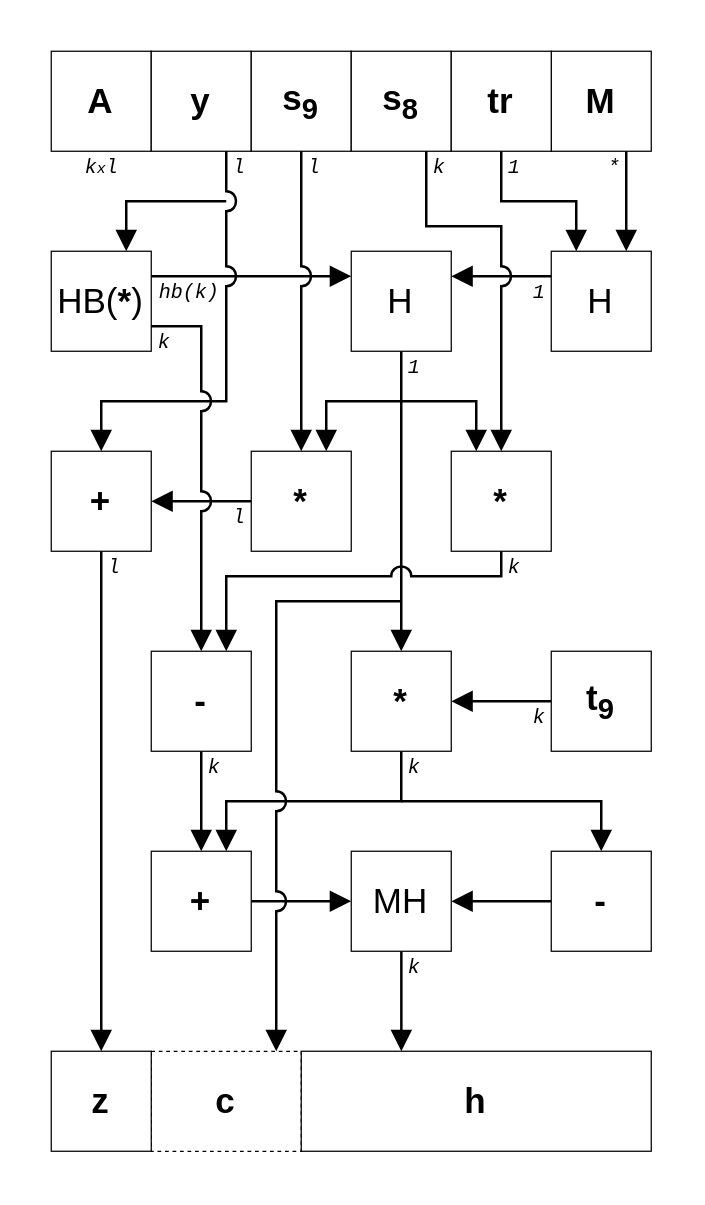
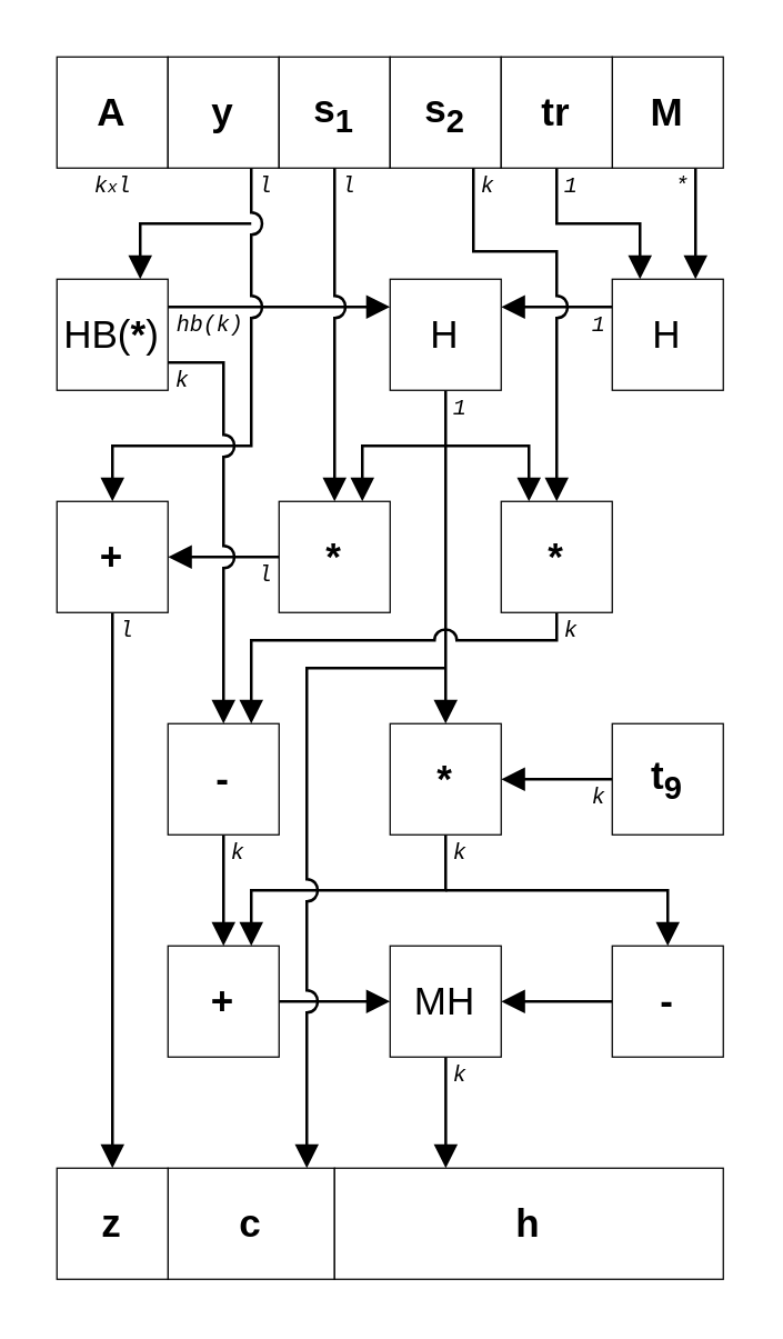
  <mxCell id="0" />
  <mxCell id="1" parent="0" />
  <mxCell id="2" style="edgeStyle=orthogonalEdgeStyle;rounded=0;jumpStyle=arc;jumpSize=8;orthogonalLoop=1;jettySize=auto;html=1;entryX=0.5;entryY=0;entryDx=0;entryDy=0;endArrow=block;endFill=1;" parent="1" source="19" target="39" edge="1"><mxGeometry relative="1" as="geometry" /></mxCell>
  <mxCell id="3" value="&lt;b&gt;A&lt;/b&gt;" style="rounded=0;whiteSpace=wrap;html=1;strokeWidth=0.5;fontFamily=Helvetica;fontSize=14;fillColor=default;" parent="1" vertex="1"><mxGeometry x="20" y="20" width="40" height="40" as="geometry" /></mxCell>
  <mxCell id="4" value="&lt;b&gt;y&lt;/b&gt;" style="rounded=0;whiteSpace=wrap;html=1;strokeWidth=0.5;fontFamily=Helvetica;fontSize=14;fillColor=default;" parent="1" vertex="1"><mxGeometry x="60" y="20" width="40" height="40" as="geometry" /></mxCell>
- <mxCell id="5" value="&lt;b&gt;s&lt;sub&gt;9&lt;/sub&gt;&lt;/b&gt;" style="rounded=0;whiteSpace=wrap;html=1;strokeWidth=0.5;fontFamily=Helvetica;fontSize=14;fillColor=default;" parent="1" vertex="1"><mxGeometry x="100" y="20" width="40" height="40" as="geometry" /></mxCell>
+ <mxCell id="5" value="&lt;b&gt;s&lt;sub&gt;1&lt;/sub&gt;&lt;/b&gt;" style="rounded=0;whiteSpace=wrap;html=1;strokeWidth=0.5;fontFamily=Helvetica;fontSize=14;fillColor=default;" parent="1" vertex="1"><mxGeometry x="100" y="20" width="40" height="40" as="geometry" /></mxCell>
  <mxCell id="6" style="edgeStyle=orthogonalEdgeStyle;rounded=0;orthogonalLoop=1;jettySize=auto;html=1;entryX=0;entryY=0.25;entryDx=0;entryDy=0;endArrow=block;endFill=1;exitX=1;exitY=0.25;exitDx=0;exitDy=0;" parent="1" source="8" target="19" edge="1"><mxGeometry relative="1" as="geometry" /></mxCell>
  <mxCell id="7" style="edgeStyle=orthogonalEdgeStyle;rounded=0;jumpStyle=arc;jumpSize=8;orthogonalLoop=1;jettySize=auto;html=1;exitX=0.75;exitY=0;exitDx=0;exitDy=0;endArrow=block;endFill=1;entryX=0.75;entryY=0;entryDx=0;entryDy=0;" parent="1" target="8" edge="1"><mxGeometry relative="1" as="geometry"><mxPoint x="90" y="80" as="sourcePoint" /><Array as="points"><mxPoint x="50" y="80" /></Array></mxGeometry></mxCell>
  <mxCell id="8" value="HB(&lt;b&gt;*&lt;/b&gt;)" style="rounded=0;whiteSpace=wrap;html=1;strokeWidth=0.5;fontFamily=Helvetica;fontSize=14;fillColor=default;" parent="1" vertex="1"><mxGeometry x="20" y="100" width="40" height="40" as="geometry" /></mxCell>
  <mxCell id="9" value="&lt;font face=&quot;Courier New&quot; style=&quot;font-size: 8px;&quot;&gt;k&lt;/font&gt;&lt;font face=&quot;Courier New&quot; style=&quot;font-size: 6px;&quot;&gt;x&lt;/font&gt;&lt;font face=&quot;Courier New&quot; style=&quot;font-size: 8px;&quot;&gt;l&lt;/font&gt;" style="text;html=1;align=center;verticalAlign=middle;resizable=0;points=[];autosize=1;strokeColor=none;fillColor=none;fontStyle=2" parent="1" vertex="1"><mxGeometry x="20" y="50" width="40" height="30" as="geometry" /></mxCell>
- <mxCell id="10" value="&lt;b&gt;c&lt;/b&gt;" style="rounded=0;whiteSpace=wrap;html=1;strokeWidth=0.5;fontFamily=Helvetica;fontSize=14;fillColor=default;dashed=1;" parent="1" vertex="1"><mxGeometry x="60" y="420" width="60" height="40" as="geometry" /></mxCell>
+ <mxCell id="10" value="&lt;b&gt;c&lt;/b&gt;" style="rounded=0;whiteSpace=wrap;html=1;strokeWidth=0.5;fontFamily=Helvetica;fontSize=14;fillColor=default;" parent="1" vertex="1"><mxGeometry x="60" y="420" width="60" height="40" as="geometry" /></mxCell>
  <mxCell id="11" value="&lt;b&gt;z&lt;/b&gt;" style="rounded=0;whiteSpace=wrap;html=1;strokeWidth=0.5;fontFamily=Helvetica;fontSize=14;fillColor=default;" parent="1" vertex="1"><mxGeometry x="20" y="420" width="40" height="40" as="geometry" /></mxCell>
  <mxCell id="12" style="edgeStyle=orthogonalEdgeStyle;rounded=0;orthogonalLoop=1;jettySize=auto;html=1;exitX=0.75;exitY=1;exitDx=0;exitDy=0;entryX=0.75;entryY=0;entryDx=0;entryDy=0;endArrow=block;endFill=1;" parent="1" source="13" target="18" edge="1"><mxGeometry relative="1" as="geometry" /></mxCell>
  <mxCell id="13" value="&lt;b&gt;M&lt;/b&gt;" style="rounded=0;whiteSpace=wrap;html=1;strokeWidth=0.5;fontFamily=Helvetica;fontSize=14;fillColor=default;" parent="1" vertex="1"><mxGeometry x="220" y="20" width="40" height="40" as="geometry" /></mxCell>
- <mxCell id="14" value="&lt;b&gt;s&lt;sub&gt;8&lt;/sub&gt;&lt;/b&gt;" style="rounded=0;whiteSpace=wrap;html=1;strokeWidth=0.5;fontFamily=Helvetica;fontSize=14;fillColor=default;" parent="1" vertex="1"><mxGeometry x="140" y="20" width="40" height="40" as="geometry" /></mxCell>
+ <mxCell id="14" value="&lt;b&gt;s&lt;sub&gt;2&lt;/sub&gt;&lt;/b&gt;" style="rounded=0;whiteSpace=wrap;html=1;strokeWidth=0.5;fontFamily=Helvetica;fontSize=14;fillColor=default;" parent="1" vertex="1"><mxGeometry x="140" y="20" width="40" height="40" as="geometry" /></mxCell>
  <mxCell id="15" style="edgeStyle=orthogonalEdgeStyle;rounded=0;orthogonalLoop=1;jettySize=auto;html=1;entryX=0.25;entryY=0;entryDx=0;entryDy=0;endArrow=block;endFill=1;" parent="1" source="16" target="18" edge="1"><mxGeometry relative="1" as="geometry" /></mxCell>
  <mxCell id="16" value="&lt;b&gt;tr&lt;/b&gt;" style="rounded=0;whiteSpace=wrap;html=1;strokeWidth=0.5;fontFamily=Helvetica;fontSize=14;fillColor=default;" parent="1" vertex="1"><mxGeometry x="180" y="20" width="40" height="40" as="geometry" /></mxCell>
  <mxCell id="17" style="edgeStyle=orthogonalEdgeStyle;rounded=0;orthogonalLoop=1;jettySize=auto;html=1;entryX=1;entryY=0.25;entryDx=0;entryDy=0;endArrow=block;endFill=1;exitX=0;exitY=0.25;exitDx=0;exitDy=0;" parent="1" source="18" target="19" edge="1"><mxGeometry relative="1" as="geometry" /></mxCell>
  <mxCell id="18" value="H" style="rounded=0;whiteSpace=wrap;html=1;strokeWidth=0.5;fontFamily=Helvetica;fontSize=14;fillColor=default;" parent="1" vertex="1"><mxGeometry x="220" y="100" width="40" height="40" as="geometry" /></mxCell>
  <mxCell id="19" value="H" style="rounded=0;whiteSpace=wrap;html=1;strokeWidth=0.5;fontFamily=Helvetica;fontSize=14;fillColor=default;" parent="1" vertex="1"><mxGeometry x="140" y="100" width="40" height="40" as="geometry" /></mxCell>
  <mxCell id="20" style="edgeStyle=orthogonalEdgeStyle;rounded=0;jumpStyle=arc;jumpSize=8;orthogonalLoop=1;jettySize=auto;html=1;entryX=0.5;entryY=0;entryDx=0;entryDy=0;endArrow=block;endFill=1;" parent="1" source="21" target="11" edge="1"><mxGeometry relative="1" as="geometry" /></mxCell>
  <mxCell id="21" value="&lt;b&gt;+&lt;/b&gt;" style="rounded=0;whiteSpace=wrap;html=1;strokeWidth=0.5;fontFamily=Helvetica;fontSize=14;fillColor=default;" parent="1" vertex="1"><mxGeometry x="20" y="180" width="40" height="40" as="geometry" /></mxCell>
  <mxCell id="22" style="edgeStyle=orthogonalEdgeStyle;rounded=0;orthogonalLoop=1;jettySize=auto;html=1;exitX=0.75;exitY=1;exitDx=0;exitDy=0;entryX=0.5;entryY=0;entryDx=0;entryDy=0;endArrow=block;endFill=1;jumpStyle=arc;jumpSize=8;" parent="1" source="4" target="21" edge="1"><mxGeometry relative="1" as="geometry"><Array as="points"><mxPoint x="90" y="160" /><mxPoint x="40" y="160" /></Array></mxGeometry></mxCell>
  <mxCell id="23" style="edgeStyle=orthogonalEdgeStyle;rounded=0;jumpStyle=arc;jumpSize=8;orthogonalLoop=1;jettySize=auto;html=1;entryX=1;entryY=0.5;entryDx=0;entryDy=0;endArrow=block;endFill=1;" parent="1" source="25" target="21" edge="1"><mxGeometry relative="1" as="geometry" /></mxCell>
  <mxCell id="24" style="edgeStyle=orthogonalEdgeStyle;rounded=0;jumpStyle=arc;jumpSize=8;orthogonalLoop=1;jettySize=auto;html=1;exitX=0.75;exitY=0;exitDx=0;exitDy=0;endArrow=block;endFill=1;entryX=0.75;entryY=0;entryDx=0;entryDy=0;" parent="1" target="25" edge="1"><mxGeometry relative="1" as="geometry"><mxPoint x="160" y="160" as="sourcePoint" /><Array as="points"><mxPoint x="130" y="160" /></Array></mxGeometry></mxCell>
  <mxCell id="25" value="&lt;b&gt;*&lt;/b&gt;" style="rounded=0;whiteSpace=wrap;html=1;strokeWidth=0.5;fontFamily=Helvetica;fontSize=14;fillColor=default;" parent="1" vertex="1"><mxGeometry x="100" y="180" width="40" height="40" as="geometry" /></mxCell>
  <mxCell id="26" style="edgeStyle=orthogonalEdgeStyle;rounded=0;jumpStyle=arc;jumpSize=8;orthogonalLoop=1;jettySize=auto;html=1;entryX=0.75;entryY=0;entryDx=0;entryDy=0;endArrow=block;endFill=1;" parent="1" source="28" target="33" edge="1"><mxGeometry relative="1" as="geometry"><Array as="points"><mxPoint x="200" y="230" /><mxPoint x="90" y="230" /></Array></mxGeometry></mxCell>
  <mxCell id="27" style="edgeStyle=orthogonalEdgeStyle;rounded=0;jumpStyle=arc;jumpSize=8;orthogonalLoop=1;jettySize=auto;html=1;endArrow=block;endFill=1;entryX=0.25;entryY=0;entryDx=0;entryDy=0;" parent="1" target="28" edge="1"><mxGeometry relative="1" as="geometry"><mxPoint x="160" y="160" as="sourcePoint" /><Array as="points"><mxPoint x="160" y="160" /><mxPoint x="190" y="160" /></Array></mxGeometry></mxCell>
  <mxCell id="28" value="&lt;b&gt;*&lt;/b&gt;" style="rounded=0;whiteSpace=wrap;html=1;strokeWidth=0.5;fontFamily=Helvetica;fontSize=14;fillColor=default;" parent="1" vertex="1"><mxGeometry x="180" y="180" width="40" height="40" as="geometry" /></mxCell>
  <mxCell id="29" style="edgeStyle=orthogonalEdgeStyle;rounded=0;jumpStyle=arc;jumpSize=8;orthogonalLoop=1;jettySize=auto;html=1;entryX=0.5;entryY=0;entryDx=0;entryDy=0;endArrow=block;endFill=1;" parent="1" source="14" target="28" edge="1"><mxGeometry relative="1" as="geometry"><Array as="points"><mxPoint x="170" y="90" /><mxPoint x="200" y="90" /></Array></mxGeometry></mxCell>
  <mxCell id="30" style="edgeStyle=orthogonalEdgeStyle;rounded=0;jumpStyle=arc;jumpSize=8;orthogonalLoop=1;jettySize=auto;html=1;endArrow=block;endFill=1;" parent="1" source="5" target="25" edge="1"><mxGeometry relative="1" as="geometry" /></mxCell>
  <mxCell id="31" style="edgeStyle=orthogonalEdgeStyle;rounded=0;jumpStyle=arc;jumpSize=8;orthogonalLoop=1;jettySize=auto;html=1;endArrow=block;endFill=1;entryX=0.5;entryY=0;entryDx=0;entryDy=0;exitX=1;exitY=0.75;exitDx=0;exitDy=0;" parent="1" source="8" target="33" edge="1"><mxGeometry relative="1" as="geometry"><mxPoint x="80" y="130" as="sourcePoint" /></mxGeometry></mxCell>
  <mxCell id="32" style="edgeStyle=orthogonalEdgeStyle;rounded=0;jumpStyle=arc;jumpSize=8;orthogonalLoop=1;jettySize=auto;html=1;entryX=0.5;entryY=0;entryDx=0;entryDy=0;endArrow=block;endFill=1;" parent="1" source="33" target="37" edge="1"><mxGeometry relative="1" as="geometry" /></mxCell>
  <mxCell id="33" value="&lt;b&gt;-&lt;/b&gt;" style="rounded=0;whiteSpace=wrap;html=1;strokeWidth=0.5;fontFamily=Helvetica;fontSize=14;fillColor=default;" parent="1" vertex="1"><mxGeometry x="60" y="260" width="40" height="40" as="geometry" /></mxCell>
  <mxCell id="34" style="edgeStyle=orthogonalEdgeStyle;rounded=0;jumpStyle=arc;jumpSize=8;orthogonalLoop=1;jettySize=auto;html=1;entryX=1;entryY=0.5;entryDx=0;entryDy=0;endArrow=block;endFill=1;" parent="1" source="35" target="39" edge="1"><mxGeometry relative="1" as="geometry" /></mxCell>
  <mxCell id="35" value="&lt;b&gt;t&lt;sub&gt;9&lt;/sub&gt;&lt;/b&gt;" style="rounded=0;whiteSpace=wrap;html=1;strokeWidth=0.5;fontFamily=Helvetica;fontSize=14;fillColor=default;" parent="1" vertex="1"><mxGeometry x="220" y="260" width="40" height="40" as="geometry" /></mxCell>
  <mxCell id="36" style="edgeStyle=orthogonalEdgeStyle;rounded=0;jumpStyle=arc;jumpSize=8;orthogonalLoop=1;jettySize=auto;html=1;entryX=0;entryY=0.5;entryDx=0;entryDy=0;endArrow=block;endFill=1;" parent="1" source="37" target="41" edge="1"><mxGeometry relative="1" as="geometry" /></mxCell>
  <mxCell id="37" value="&lt;b&gt;+&lt;/b&gt;" style="rounded=0;whiteSpace=wrap;html=1;strokeWidth=0.5;fontFamily=Helvetica;fontSize=14;fillColor=default;" parent="1" vertex="1"><mxGeometry x="60" y="340" width="40" height="40" as="geometry" /></mxCell>
  <mxCell id="38" style="edgeStyle=orthogonalEdgeStyle;rounded=0;jumpStyle=arc;jumpSize=8;orthogonalLoop=1;jettySize=auto;html=1;entryX=0.75;entryY=0;entryDx=0;entryDy=0;endArrow=block;endFill=1;" parent="1" source="39" target="37" edge="1"><mxGeometry relative="1" as="geometry"><Array as="points"><mxPoint x="160" y="320" /><mxPoint x="90" y="320" /></Array></mxGeometry></mxCell>
  <mxCell id="39" value="&lt;b&gt;*&lt;/b&gt;" style="rounded=0;whiteSpace=wrap;html=1;strokeWidth=0.5;fontFamily=Helvetica;fontSize=14;fillColor=default;" parent="1" vertex="1"><mxGeometry x="140" y="260" width="40" height="40" as="geometry" /></mxCell>
  <mxCell id="40" style="edgeStyle=orthogonalEdgeStyle;rounded=0;jumpStyle=arc;jumpSize=8;orthogonalLoop=1;jettySize=auto;html=1;entryX=0.286;entryY=0;entryDx=0;entryDy=0;entryPerimeter=0;endArrow=block;endFill=1;" parent="1" source="41" target="45" edge="1"><mxGeometry relative="1" as="geometry" /></mxCell>
  <mxCell id="41" value="MH" style="rounded=0;whiteSpace=wrap;html=1;strokeWidth=0.5;fontFamily=Helvetica;fontSize=14;fillColor=default;" parent="1" vertex="1"><mxGeometry x="140" y="340" width="40" height="40" as="geometry" /></mxCell>
  <mxCell id="42" style="edgeStyle=orthogonalEdgeStyle;rounded=0;jumpStyle=arc;jumpSize=8;orthogonalLoop=1;jettySize=auto;html=1;exitX=0;exitY=0.5;exitDx=0;exitDy=0;endArrow=block;endFill=1;" parent="1" source="44" edge="1"><mxGeometry relative="1" as="geometry"><mxPoint x="180" y="360" as="targetPoint" /><Array as="points" /></mxGeometry></mxCell>
  <mxCell id="43" style="edgeStyle=orthogonalEdgeStyle;rounded=0;jumpStyle=arc;jumpSize=8;orthogonalLoop=1;jettySize=auto;html=1;exitX=0.5;exitY=0;exitDx=0;exitDy=0;endArrow=block;endFill=1;entryX=0.5;entryY=0;entryDx=0;entryDy=0;" parent="1" target="44" edge="1"><mxGeometry relative="1" as="geometry"><mxPoint x="160" y="320" as="sourcePoint" /><Array as="points"><mxPoint x="240" y="320" /></Array></mxGeometry></mxCell>
  <mxCell id="44" value="&lt;b&gt;-&lt;/b&gt;" style="rounded=0;whiteSpace=wrap;html=1;strokeWidth=0.5;fontFamily=Helvetica;fontSize=14;fillColor=default;" parent="1" vertex="1"><mxGeometry x="220" y="340" width="40" height="40" as="geometry" /></mxCell>
  <mxCell id="45" value="&lt;b&gt;h&lt;/b&gt;" style="rounded=0;whiteSpace=wrap;html=1;strokeWidth=0.5;fontFamily=Helvetica;fontSize=14;fillColor=default;" parent="1" vertex="1"><mxGeometry x="120" y="420" width="140" height="40" as="geometry" /></mxCell>
  <mxCell id="46" style="edgeStyle=orthogonalEdgeStyle;rounded=0;jumpStyle=arc;jumpSize=8;orthogonalLoop=1;jettySize=auto;html=1;exitX=0.75;exitY=0;exitDx=0;exitDy=0;endArrow=block;endFill=1;" parent="1" target="10" edge="1"><mxGeometry relative="1" as="geometry"><mxPoint x="160" y="240" as="sourcePoint" /><Array as="points"><mxPoint x="110" y="240" /></Array></mxGeometry></mxCell>
  <mxCell id="47" value="&lt;font face=&quot;Courier New&quot;&gt;&lt;span style=&quot;font-size: 8px;&quot;&gt;l&lt;/span&gt;&lt;/font&gt;" style="text;html=1;align=center;verticalAlign=middle;resizable=0;points=[];autosize=1;strokeColor=none;fillColor=none;fontStyle=2" parent="1" vertex="1"><mxGeometry x="110" y="50" width="30" height="30" as="geometry" /></mxCell>
  <mxCell id="48" value="&lt;font face=&quot;Courier New&quot;&gt;&lt;span style=&quot;font-size: 8px;&quot;&gt;k&lt;/span&gt;&lt;/font&gt;" style="text;html=1;align=center;verticalAlign=middle;resizable=0;points=[];autosize=1;strokeColor=none;fillColor=none;fontStyle=2" parent="1" vertex="1"><mxGeometry x="160" y="50" width="30" height="30" as="geometry" /></mxCell>
  <mxCell id="49" value="&lt;font face=&quot;Courier New&quot;&gt;&lt;span style=&quot;font-size: 8px;&quot;&gt;1&lt;/span&gt;&lt;/font&gt;" style="text;html=1;align=center;verticalAlign=middle;resizable=0;points=[];autosize=1;strokeColor=none;fillColor=none;fontStyle=2" parent="1" vertex="1"><mxGeometry x="190" y="50" width="30" height="30" as="geometry" /></mxCell>
  <mxCell id="50" value="&lt;font face=&quot;Courier New&quot;&gt;&lt;span style=&quot;font-size: 8px;&quot;&gt;*&lt;/span&gt;&lt;/font&gt;" style="text;html=1;align=center;verticalAlign=middle;resizable=0;points=[];autosize=1;strokeColor=none;fillColor=none;fontStyle=2" parent="1" vertex="1"><mxGeometry x="230" y="50" width="30" height="30" as="geometry" /></mxCell>
  <mxCell id="51" value="&lt;font face=&quot;Courier New&quot;&gt;&lt;span style=&quot;font-size: 8px;&quot;&gt;l&lt;/span&gt;&lt;/font&gt;" style="text;html=1;align=center;verticalAlign=middle;resizable=0;points=[];autosize=1;strokeColor=none;fillColor=none;fontStyle=2" parent="1" vertex="1"><mxGeometry x="80" y="50" width="30" height="30" as="geometry" /></mxCell>
  <mxCell id="52" value="&lt;font face=&quot;Courier New&quot;&gt;&lt;span style=&quot;font-size: 8px;&quot;&gt;1&lt;/span&gt;&lt;/font&gt;" style="text;html=1;align=center;verticalAlign=middle;resizable=0;points=[];autosize=1;strokeColor=none;fillColor=none;fontStyle=2" parent="1" vertex="1"><mxGeometry x="200" y="100" width="30" height="30" as="geometry" /></mxCell>
  <mxCell id="53" value="&lt;font face=&quot;Courier New&quot;&gt;&lt;span style=&quot;font-size: 8px;&quot;&gt;1&lt;/span&gt;&lt;/font&gt;" style="text;html=1;align=center;verticalAlign=middle;resizable=0;points=[];autosize=1;strokeColor=none;fillColor=none;fontStyle=2" parent="1" vertex="1"><mxGeometry x="150" y="130" width="30" height="30" as="geometry" /></mxCell>
  <mxCell id="54" value="&lt;font face=&quot;Courier New&quot;&gt;&lt;span style=&quot;font-size: 8px;&quot;&gt;l&lt;/span&gt;&lt;/font&gt;" style="text;html=1;align=center;verticalAlign=middle;resizable=0;points=[];autosize=1;strokeColor=none;fillColor=none;fontStyle=2" parent="1" vertex="1"><mxGeometry x="80" y="190" width="30" height="30" as="geometry" /></mxCell>
  <mxCell id="55" value="&lt;font face=&quot;Courier New&quot;&gt;&lt;span style=&quot;font-size: 8px;&quot;&gt;k&lt;/span&gt;&lt;/font&gt;" style="text;html=1;align=center;verticalAlign=middle;resizable=0;points=[];autosize=1;strokeColor=none;fillColor=none;fontStyle=2" parent="1" vertex="1"><mxGeometry x="190" y="210" width="30" height="30" as="geometry" /></mxCell>
  <mxCell id="56" value="&lt;font face=&quot;Courier New&quot;&gt;&lt;span style=&quot;font-size: 8px;&quot;&gt;l&lt;/span&gt;&lt;/font&gt;" style="text;html=1;align=center;verticalAlign=middle;resizable=0;points=[];autosize=1;strokeColor=none;fillColor=none;fontStyle=2" parent="1" vertex="1"><mxGeometry x="30" y="210" width="30" height="30" as="geometry" /></mxCell>
  <mxCell id="57" value="&lt;font face=&quot;Courier New&quot;&gt;&lt;span style=&quot;font-size: 8px;&quot;&gt;k&lt;/span&gt;&lt;/font&gt;" style="text;html=1;align=center;verticalAlign=middle;resizable=0;points=[];autosize=1;strokeColor=none;fillColor=none;fontStyle=2" parent="1" vertex="1"><mxGeometry x="70" y="290" width="30" height="30" as="geometry" /></mxCell>
  <mxCell id="58" value="&lt;font face=&quot;Courier New&quot;&gt;&lt;span style=&quot;font-size: 8px;&quot;&gt;k&lt;/span&gt;&lt;/font&gt;" style="text;html=1;align=center;verticalAlign=middle;resizable=0;points=[];autosize=1;strokeColor=none;fillColor=none;fontStyle=2" parent="1" vertex="1"><mxGeometry x="200" y="270" width="30" height="30" as="geometry" /></mxCell>
  <mxCell id="59" value="&lt;font face=&quot;Courier New&quot;&gt;&lt;span style=&quot;font-size: 8px;&quot;&gt;k&lt;/span&gt;&lt;/font&gt;" style="text;html=1;align=center;verticalAlign=middle;resizable=0;points=[];autosize=1;strokeColor=none;fillColor=none;fontStyle=2" parent="1" vertex="1"><mxGeometry x="150" y="290" width="30" height="30" as="geometry" /></mxCell>
  <mxCell id="60" value="&lt;font face=&quot;Courier New&quot;&gt;&lt;span style=&quot;font-size: 8px;&quot;&gt;k&lt;/span&gt;&lt;/font&gt;" style="text;html=1;align=center;verticalAlign=middle;resizable=0;points=[];autosize=1;strokeColor=none;fillColor=none;fontStyle=2" parent="1" vertex="1"><mxGeometry x="150" y="370" width="30" height="30" as="geometry" /></mxCell>
  <mxCell id="61" value="&lt;font face=&quot;Courier New&quot;&gt;&lt;span style=&quot;font-size: 8px;&quot;&gt;hb(k)&lt;/span&gt;&lt;/font&gt;" style="text;html=1;align=center;verticalAlign=middle;resizable=0;points=[];autosize=1;strokeColor=none;fillColor=none;fontStyle=2" parent="1" vertex="1"><mxGeometry x="50" y="100" width="50" height="30" as="geometry" /></mxCell>
  <mxCell id="62" value="&lt;font face=&quot;Courier New&quot;&gt;&lt;span style=&quot;font-size: 8px;&quot;&gt;k&lt;/span&gt;&lt;/font&gt;" style="text;html=1;align=center;verticalAlign=middle;resizable=0;points=[];autosize=1;strokeColor=none;fillColor=none;fontStyle=2" parent="1" vertex="1"><mxGeometry x="50" y="120" width="30" height="30" as="geometry" /></mxCell>
